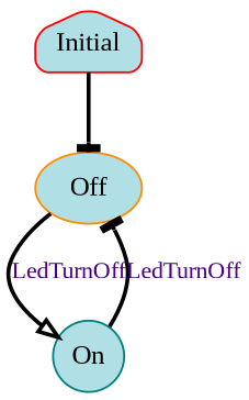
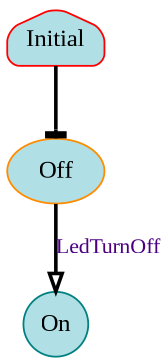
  digraph {
    fontname="Liberation Serif"
    node [fillcolor=PowderBlue fontname="Liberation Serif" fontsize=14 margin=0 style="rounded,filled"]
    edge [arrowhead=tee fontcolor=Indigo fontname="Liberation Serif" fontsize=12 style=bold]
    Initial [color=red shape=house]
    Off [color=darkorange shape=ellipse]
    On [color=teal shape=circle]
    Initial -> Off
    Off -> On [arrowhead=onormal label=LedTurnOff]
-   On -> Off [label=LedTurnOff]
  }
